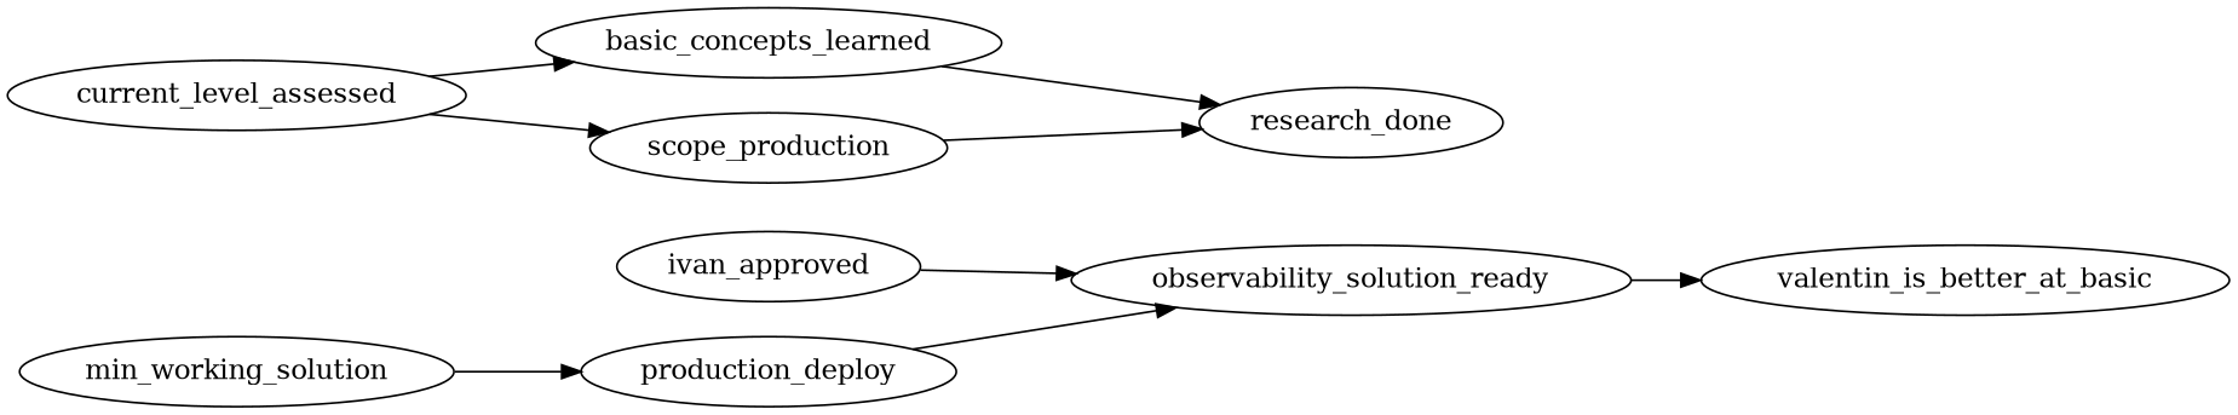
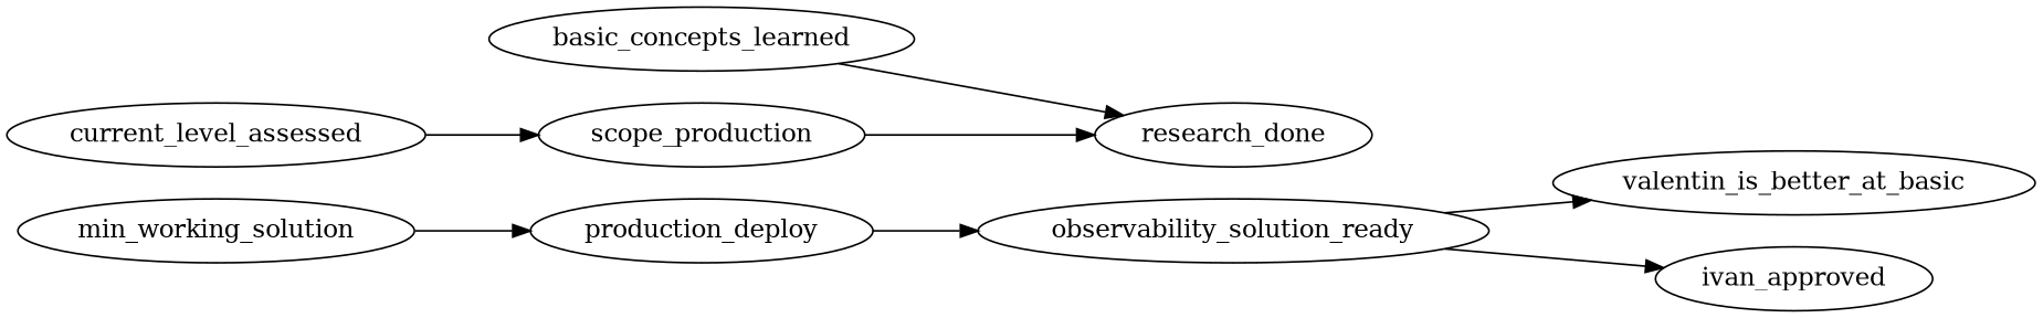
  digraph {
    rankdir=LR
    n1 [label=valentin_is_better_at_basic]
    observability_solution_ready
    ivan_approved
    production_deploy
    min_working_solution
    basic_concepts_learned
    research_done
    n8 [label=scope_production]
    current_level_assessed
    observability_solution_ready -> n1
-   ivan_approved -> observability_solution_ready
+   observability_solution_ready -> ivan_approved
    production_deploy -> observability_solution_ready
    min_working_solution -> production_deploy
    basic_concepts_learned -> research_done
    n8 -> research_done
-   current_level_assessed -> basic_concepts_learned
    current_level_assessed -> n8
  }
